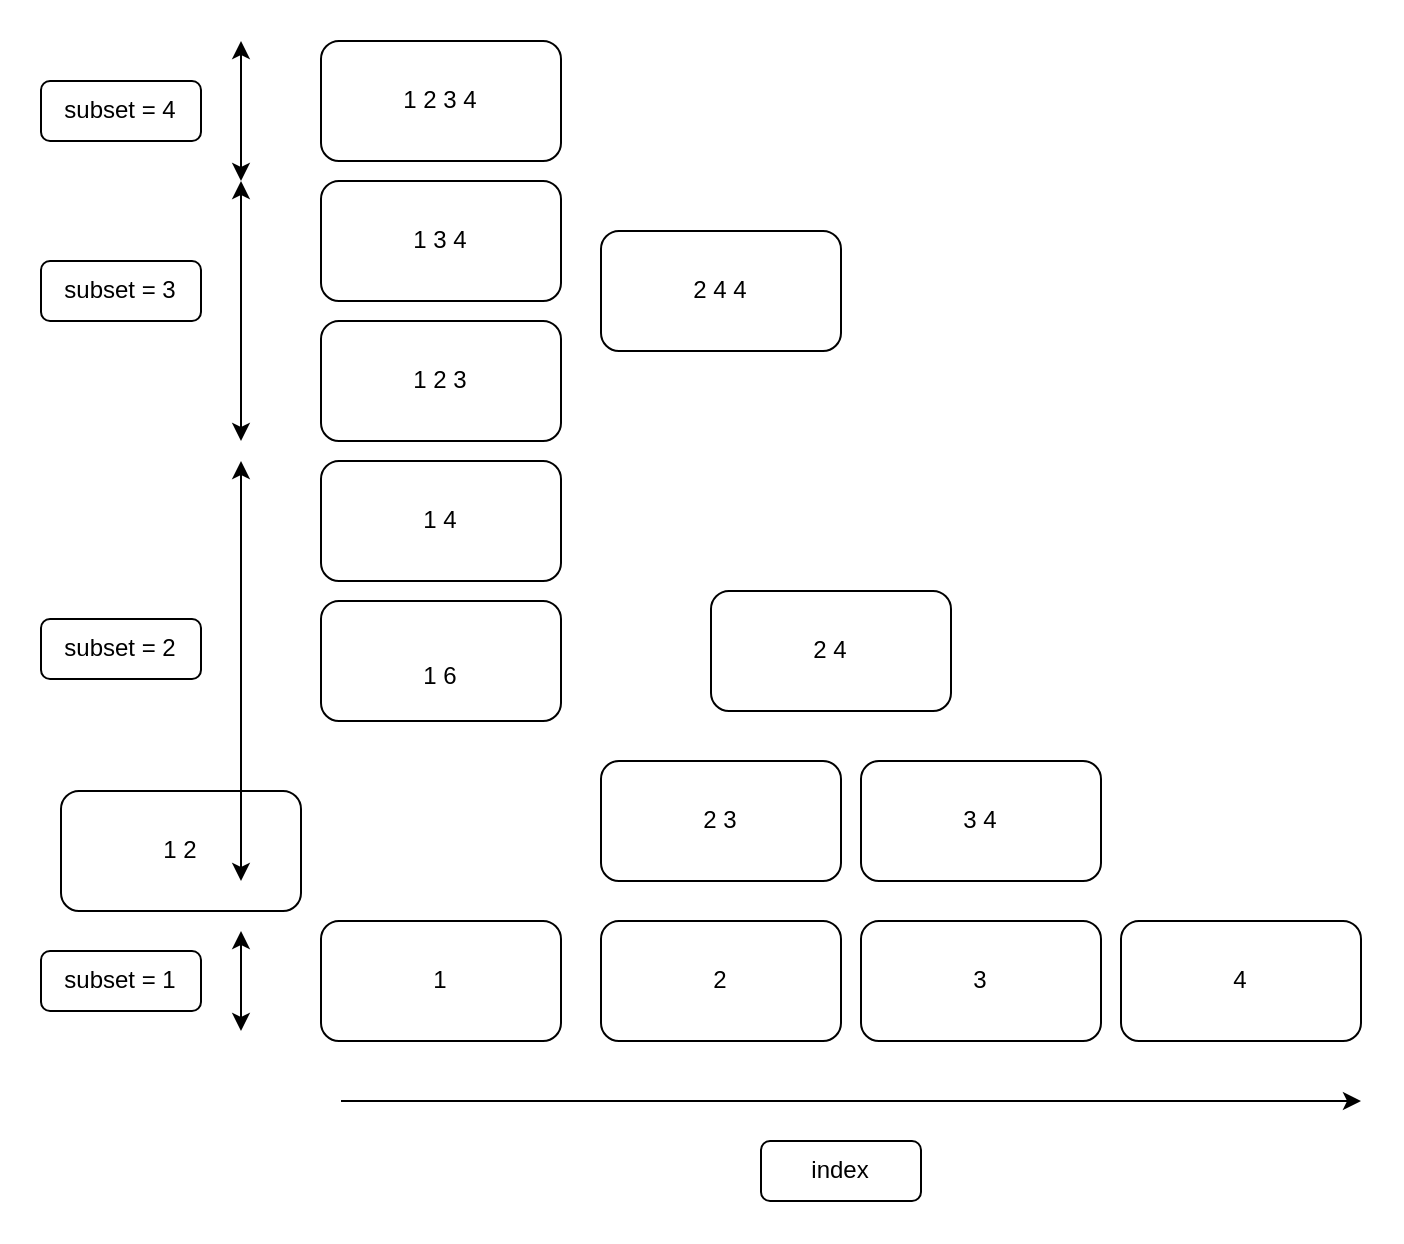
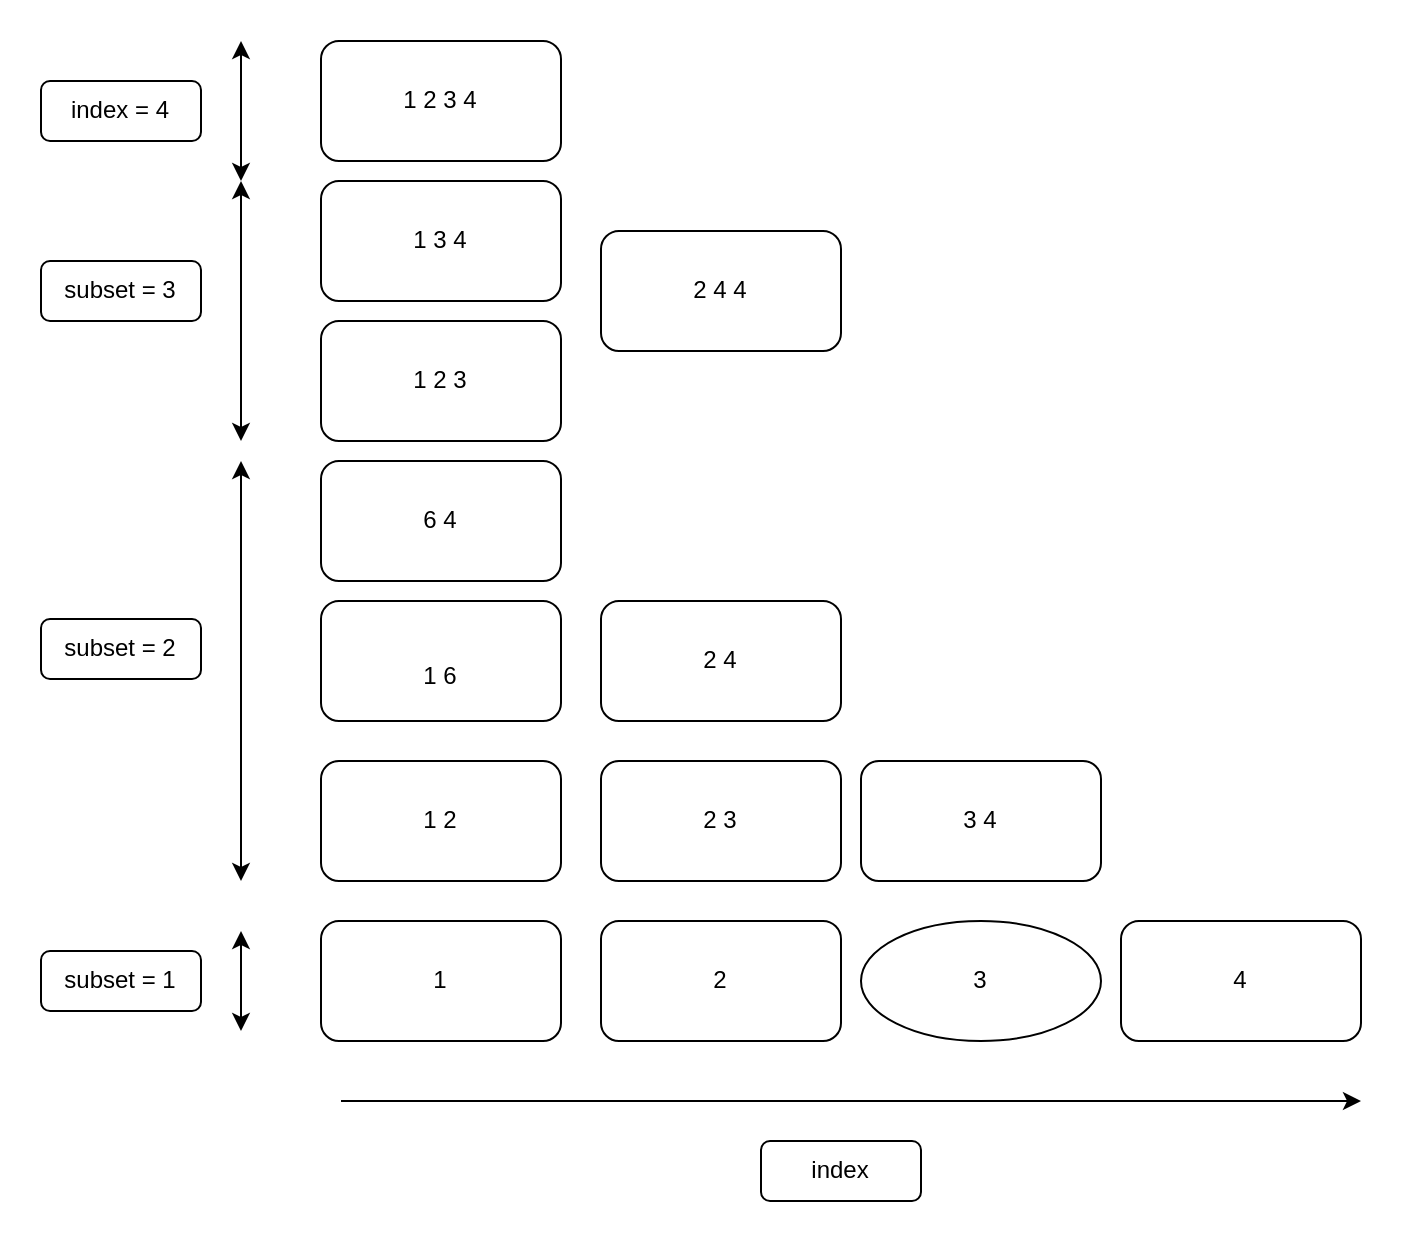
  <mxCell id="0" />
  <mxCell id="1" parent="0" />
  <mxCell id="2" value="1" style="rounded=1;whiteSpace=wrap;html=1;" parent="1" vertex="1"><mxGeometry x="160" y="460" width="120" height="60" as="geometry" /></mxCell>
  <mxCell id="3" value="&lt;br&gt;1 6&lt;br&gt;" style="rounded=1;whiteSpace=wrap;html=1;" parent="1" vertex="1"><mxGeometry x="160" y="300" width="120" height="60" as="geometry" /></mxCell>
- <mxCell id="4" value="2 4" style="rounded=1;whiteSpace=wrap;html=1;" parent="1" vertex="1"><mxGeometry x="355" y="295" width="120" height="60" as="geometry" /></mxCell>
+ <mxCell id="4" value="2 4" style="rounded=1;whiteSpace=wrap;html=1;" parent="1" vertex="1"><mxGeometry x="300" y="300" width="120" height="60" as="geometry" /></mxCell>
  <mxCell id="5" value="3 4" style="rounded=1;whiteSpace=wrap;html=1;" parent="1" vertex="1"><mxGeometry x="430" y="380" width="120" height="60" as="geometry" /></mxCell>
  <mxCell id="6" value="2" style="rounded=1;whiteSpace=wrap;html=1;" parent="1" vertex="1"><mxGeometry x="300" y="460" width="120" height="60" as="geometry" /></mxCell>
- <mxCell id="7" value="3" style="rounded=1;whiteSpace=wrap;html=1;" parent="1" vertex="1"><mxGeometry x="430" y="460" width="120" height="60" as="geometry" /></mxCell>
+ <mxCell id="7" value="3" style="ellipse;whiteSpace=wrap;html=1;" parent="1" vertex="1"><mxGeometry x="430" y="460" width="120" height="60" as="geometry" /></mxCell>
  <mxCell id="8" value="4" style="rounded=1;whiteSpace=wrap;html=1;" parent="1" vertex="1"><mxGeometry x="560" y="460" width="120" height="60" as="geometry" /></mxCell>
  <mxCell id="9" value="&lt;span style=&quot;&quot;&gt;1 3 4&lt;/span&gt;" style="rounded=1;whiteSpace=wrap;html=1;" parent="1" vertex="1"><mxGeometry x="160" y="90" width="120" height="60" as="geometry" /></mxCell>
  <mxCell id="10" value="2 4 4" style="rounded=1;whiteSpace=wrap;html=1;" parent="1" vertex="1"><mxGeometry x="300" y="115" width="120" height="60" as="geometry" /></mxCell>
  <mxCell id="11" value="1 2 3 4" style="rounded=1;whiteSpace=wrap;html=1;" parent="1" vertex="1"><mxGeometry x="160" y="20" width="120" height="60" as="geometry" /></mxCell>
  <mxCell id="12" value="1 2 3" style="rounded=1;whiteSpace=wrap;html=1;" parent="1" vertex="1"><mxGeometry x="160" y="160" width="120" height="60" as="geometry" /></mxCell>
- <mxCell id="13" value="1 4" style="rounded=1;whiteSpace=wrap;html=1;" parent="1" vertex="1"><mxGeometry x="160" y="230" width="120" height="60" as="geometry" /></mxCell>
- <mxCell id="14" value="1 2" style="rounded=1;whiteSpace=wrap;html=1;" parent="1" vertex="1"><mxGeometry x="30" y="395" width="120" height="60" as="geometry" /></mxCell>
+ <mxCell id="13" value="6 4" style="rounded=1;whiteSpace=wrap;html=1;" parent="1" vertex="1"><mxGeometry x="160" y="230" width="120" height="60" as="geometry" /></mxCell>
+ <mxCell id="14" value="1 2" style="rounded=1;whiteSpace=wrap;html=1;" parent="1" vertex="1"><mxGeometry x="160" y="380" width="120" height="60" as="geometry" /></mxCell>
  <mxCell id="15" value="2 3" style="rounded=1;whiteSpace=wrap;html=1;" parent="1" vertex="1"><mxGeometry x="300" y="380" width="120" height="60" as="geometry" /></mxCell>
  <mxCell id="16" value="" style="endArrow=classic;startArrow=classic;html=1;rounded=0;" parent="1" edge="1"><mxGeometry width="50" height="50" relative="1" as="geometry"><mxPoint x="120" y="515" as="sourcePoint" /><mxPoint x="120" y="465" as="targetPoint" /></mxGeometry></mxCell>
  <mxCell id="17" value="" style="endArrow=classic;startArrow=classic;html=1;rounded=0;" parent="1" edge="1"><mxGeometry width="50" height="50" relative="1" as="geometry"><mxPoint x="120" y="440" as="sourcePoint" /><mxPoint x="120" y="230" as="targetPoint" /></mxGeometry></mxCell>
  <mxCell id="18" value="" style="endArrow=classic;startArrow=classic;html=1;rounded=0;" parent="1" edge="1"><mxGeometry width="50" height="50" relative="1" as="geometry"><mxPoint x="120" y="220" as="sourcePoint" /><mxPoint x="120" y="90" as="targetPoint" /></mxGeometry></mxCell>
  <mxCell id="19" value="" style="endArrow=classic;startArrow=classic;html=1;rounded=0;" parent="1" edge="1"><mxGeometry width="50" height="50" relative="1" as="geometry"><mxPoint x="120" y="90" as="sourcePoint" /><mxPoint x="120" y="20" as="targetPoint" /></mxGeometry></mxCell>
- <mxCell id="20" value="subset = 4" style="rounded=1;whiteSpace=wrap;html=1;" parent="1" vertex="1"><mxGeometry x="20" y="40" width="80" height="30" as="geometry" /></mxCell>
+ <mxCell id="20" value="index = 4" style="rounded=1;whiteSpace=wrap;html=1;" parent="1" vertex="1"><mxGeometry x="20" y="40" width="80" height="30" as="geometry" /></mxCell>
  <mxCell id="21" value="subset = 3" style="rounded=1;whiteSpace=wrap;html=1;" parent="1" vertex="1"><mxGeometry x="20" y="130" width="80" height="30" as="geometry" /></mxCell>
  <mxCell id="22" value="subset = 2" style="rounded=1;whiteSpace=wrap;html=1;" parent="1" vertex="1"><mxGeometry x="20" y="309" width="80" height="30" as="geometry" /></mxCell>
  <mxCell id="23" value="subset = 1" style="rounded=1;whiteSpace=wrap;html=1;" parent="1" vertex="1"><mxGeometry x="20" y="475" width="80" height="30" as="geometry" /></mxCell>
  <mxCell id="24" value="" style="endArrow=classic;html=1;rounded=0;" parent="1" edge="1"><mxGeometry width="50" height="50" relative="1" as="geometry"><mxPoint x="170" y="550" as="sourcePoint" /><mxPoint x="680" y="550" as="targetPoint" /></mxGeometry></mxCell>
  <mxCell id="25" value="index" style="rounded=1;whiteSpace=wrap;html=1;" parent="1" vertex="1"><mxGeometry x="380" y="570" width="80" height="30" as="geometry" /></mxCell>
